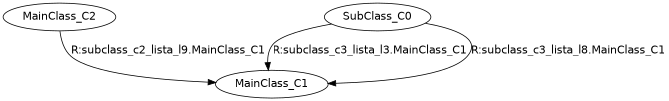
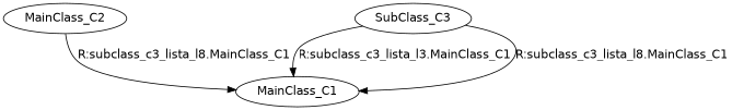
  digraph {
    fontname="DejaVu Sans"
    node [fontname="DejaVu Sans" isStarClass=false ownerPlantType=Stazione]
    edge [OperationKind=AUTO field=mainclass_c1 fieldType=MainClass_C1 fontname="DejaVu Sans" op=R]
    MainClass_C1 [classID=1 classIndex=0]
    n2 [classID=2 classIndex=1 label=MainClass_C2]
-   SubClass_C3 [classID=3 classIndex=2 label=SubClass_C0]
+   SubClass_C3 [classID=3 classIndex=2]
    subgraph sub_1 {
      MainClass_C1
      n2
      SubClass_C3
    }
-   n2 -> MainClass_C1 [label="R:subclass_c2_lista_l9.MainClass_C1" list_name=subclass_c2_lista_l9]
+   n2 -> MainClass_C1 [label="R:subclass_c3_lista_l8.MainClass_C1" list_name=subclass_c2_lista_l9]
    SubClass_C3 -> MainClass_C1 [label="R:subclass_c3_lista_l3.MainClass_C1" list_name=subclass_c3_lista_l3]
    SubClass_C3 -> MainClass_C1 [label="R:subclass_c3_lista_l8.MainClass_C1" list_name=subclass_c3_lista_l8]
  }
